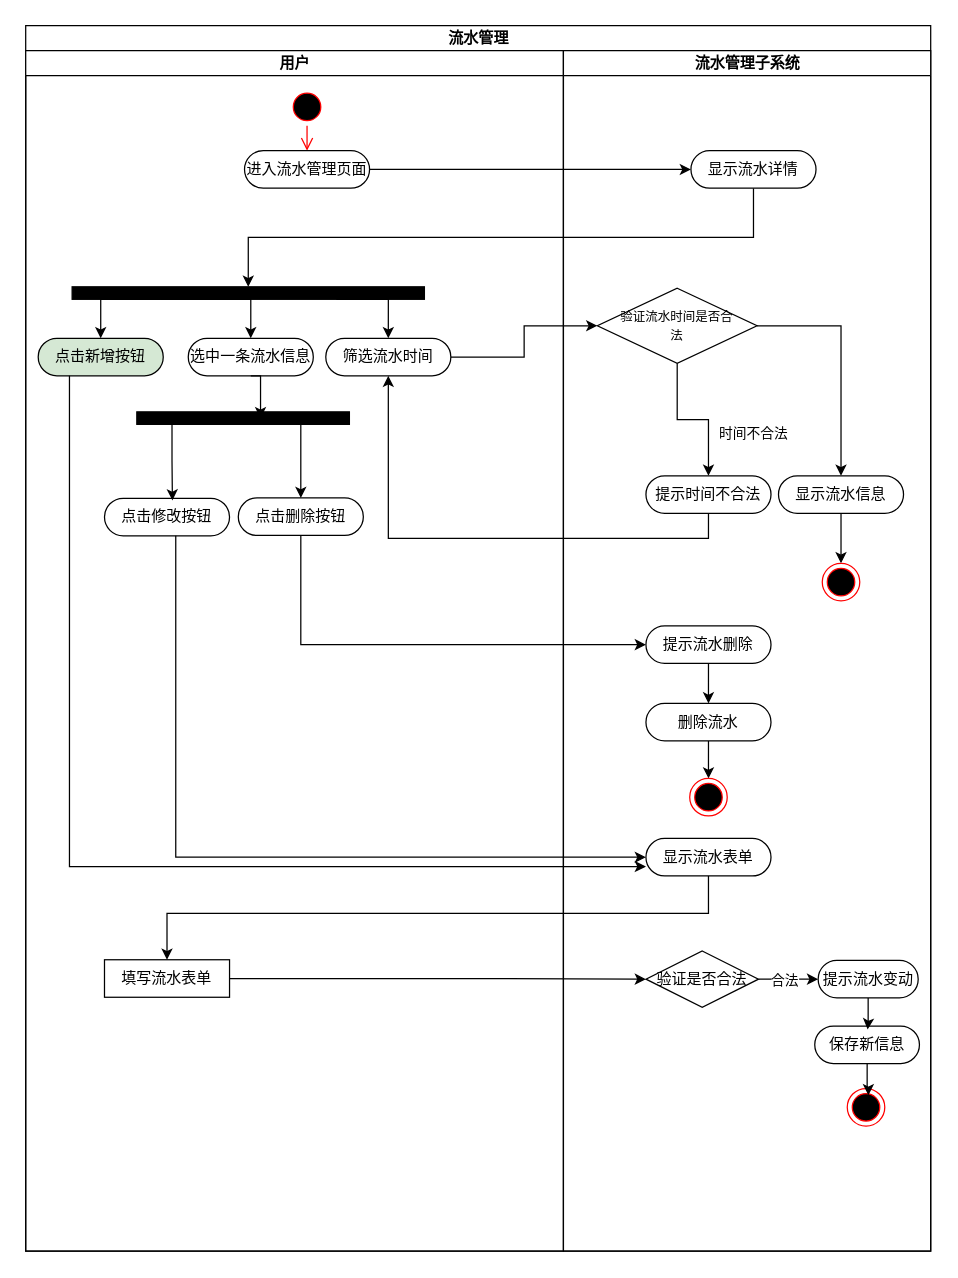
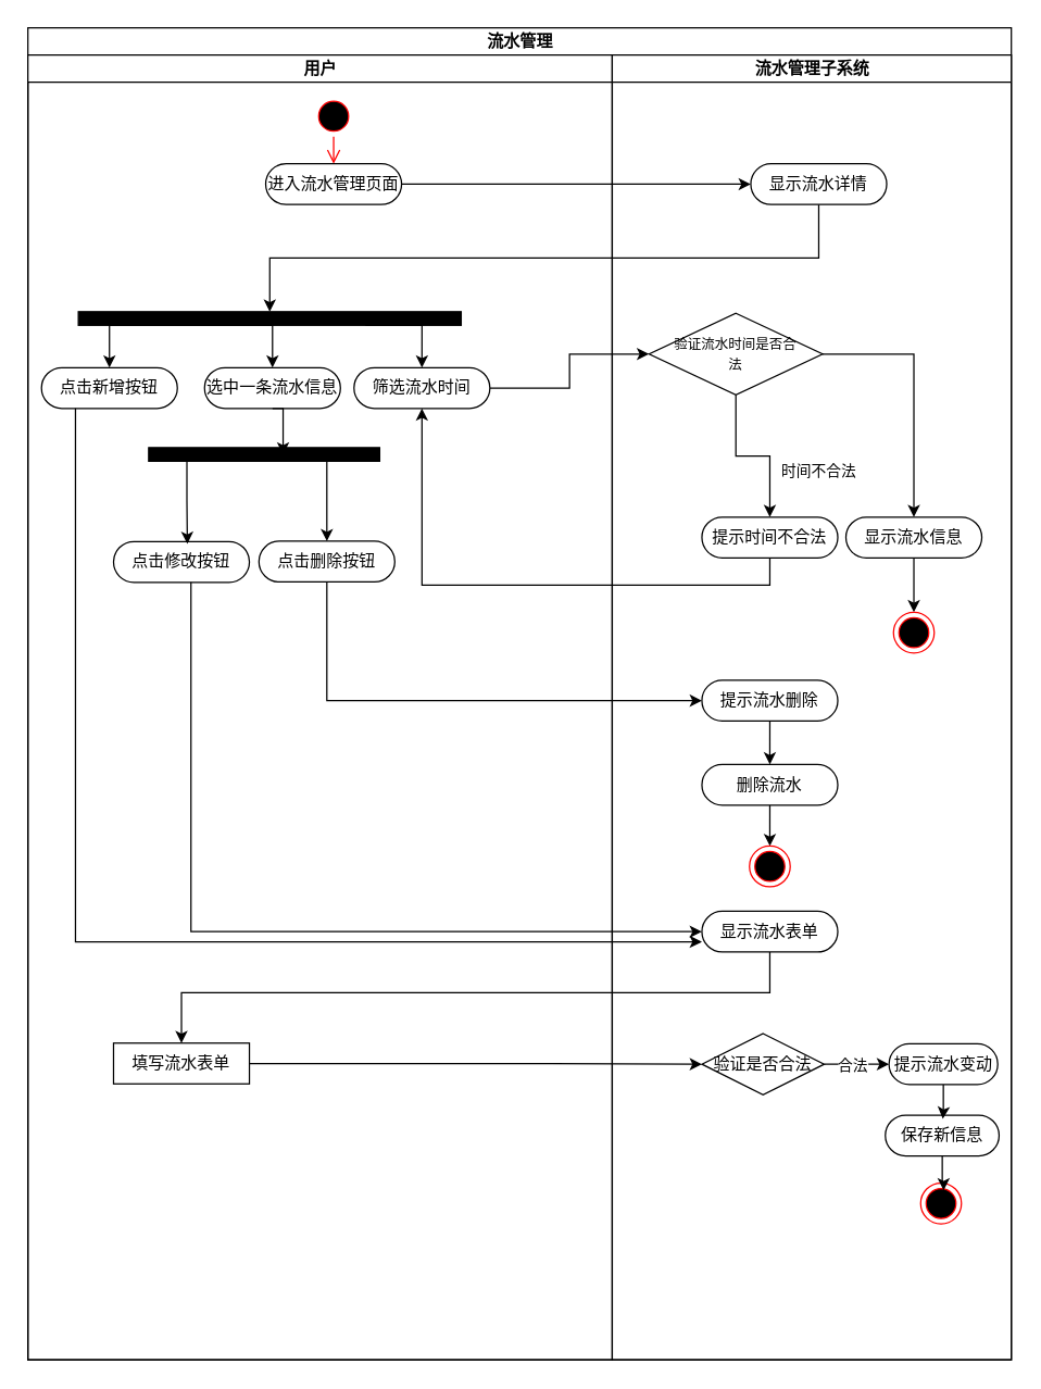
  <mxCell id="0" />
  <mxCell id="1" parent="0" />
  <mxCell id="2" value="流水管理" style="swimlane;childLayout=stackLayout;resizeParent=1;resizeParentMax=0;startSize=20;html=1;" vertex="1" parent="1"><mxGeometry x="20" y="20" width="723.72" height="980" as="geometry" /></mxCell>
  <mxCell id="3" style="edgeStyle=orthogonalEdgeStyle;rounded=0;orthogonalLoop=1;jettySize=auto;html=1;exitX=1;exitY=0.5;exitDx=0;exitDy=0;" edge="1" parent="2" source="9" target="25"><mxGeometry relative="1" as="geometry" /></mxCell>
  <mxCell id="4" style="edgeStyle=orthogonalEdgeStyle;rounded=0;orthogonalLoop=1;jettySize=auto;html=1;exitX=0.5;exitY=1;exitDx=0;exitDy=0;entryX=0.5;entryY=1;entryDx=0;entryDy=0;" edge="1" parent="2" source="25" target="13"><mxGeometry relative="1" as="geometry" /></mxCell>
  <mxCell id="5" style="edgeStyle=orthogonalEdgeStyle;rounded=0;orthogonalLoop=1;jettySize=auto;html=1;entryX=0;entryY=0.5;entryDx=0;entryDy=0;" edge="1" parent="2" source="14" target="28"><mxGeometry relative="1" as="geometry" /></mxCell>
  <mxCell id="6" value="用户" style="swimlane;startSize=20;html=1;" vertex="1" parent="2"><mxGeometry y="20" width="430" height="960" as="geometry" /></mxCell>
  <mxCell id="7" value="" style="ellipse;html=1;shape=startState;fillColor=#000000;strokeColor=#ff0000;" vertex="1" parent="6"><mxGeometry x="209.99" y="30" width="30" height="30" as="geometry" /></mxCell>
  <mxCell id="8" value="" style="edgeStyle=orthogonalEdgeStyle;html=1;verticalAlign=bottom;endArrow=open;endSize=8;strokeColor=#ff0000;rounded=0;" edge="1" source="7" parent="6"><mxGeometry relative="1" as="geometry"><mxPoint x="224.99" y="80" as="targetPoint" /></mxGeometry></mxCell>
  <mxCell id="9" value="进入流水管理页面" style="rounded=1;whiteSpace=wrap;html=1;shadow=0;comic=0;labelBackgroundColor=none;strokeWidth=1;fontFamily=Verdana;fontSize=12;align=center;arcSize=50;" vertex="1" parent="6"><mxGeometry x="174.99" y="80" width="100" height="30" as="geometry" /></mxCell>
  <mxCell id="10" style="edgeStyle=orthogonalEdgeStyle;rounded=0;orthogonalLoop=1;jettySize=auto;html=1;exitX=0.25;exitY=0;exitDx=0;exitDy=0;entryX=0.5;entryY=0;entryDx=0;entryDy=0;" edge="1" parent="6" source="13" target="14"><mxGeometry relative="1" as="geometry"><Array as="points"><mxPoint x="290" y="199" /></Array></mxGeometry></mxCell>
  <mxCell id="11" style="edgeStyle=orthogonalEdgeStyle;rounded=0;orthogonalLoop=1;jettySize=auto;html=1;exitX=0.75;exitY=0;exitDx=0;exitDy=0;entryX=0.5;entryY=0;entryDx=0;entryDy=0;" edge="1" parent="6" source="13" target="15"><mxGeometry relative="1" as="geometry"><Array as="points"><mxPoint x="180" y="199" /></Array></mxGeometry></mxCell>
  <mxCell id="12" style="edgeStyle=orthogonalEdgeStyle;rounded=0;orthogonalLoop=1;jettySize=auto;html=1;exitX=0.75;exitY=0;exitDx=0;exitDy=0;entryX=0.5;entryY=0;entryDx=0;entryDy=0;" edge="1" parent="6" source="13" target="22"><mxGeometry relative="1" as="geometry"><Array as="points"><mxPoint x="60" y="199" /></Array></mxGeometry></mxCell>
  <mxCell id="13" value="" style="whiteSpace=wrap;html=1;rounded=0;shadow=0;comic=0;labelBackgroundColor=none;strokeWidth=1;fillColor=#000000;fontFamily=Verdana;fontSize=12;align=center;rotation=90;direction=south;" vertex="1" parent="6"><mxGeometry x="172.99" y="53" width="10" height="281.71" as="geometry" /></mxCell>
  <mxCell id="14" value="筛选流水时间" style="rounded=1;whiteSpace=wrap;html=1;shadow=0;comic=0;labelBackgroundColor=none;strokeWidth=1;fontFamily=Verdana;fontSize=12;align=center;arcSize=50;" vertex="1" parent="6"><mxGeometry x="239.98" y="230" width="100" height="30" as="geometry" /></mxCell>
  <mxCell id="15" value="选中一条流水信息" style="rounded=1;whiteSpace=wrap;html=1;shadow=0;comic=0;labelBackgroundColor=none;strokeWidth=1;fontFamily=Verdana;fontSize=12;align=center;arcSize=50;" vertex="1" parent="6"><mxGeometry x="130.0" y="230.0" width="100" height="30" as="geometry" /></mxCell>
  <mxCell id="16" style="edgeStyle=orthogonalEdgeStyle;rounded=0;orthogonalLoop=1;jettySize=auto;html=1;exitX=0.25;exitY=0;exitDx=0;exitDy=0;entryX=0.5;entryY=0;entryDx=0;entryDy=0;" edge="1" parent="6" source="17" target="19"><mxGeometry relative="1" as="geometry"><Array as="points"><mxPoint x="220" y="299" /></Array></mxGeometry></mxCell>
  <mxCell id="17" value="" style="whiteSpace=wrap;html=1;rounded=0;shadow=0;comic=0;labelBackgroundColor=none;strokeWidth=1;fillColor=#000000;fontFamily=Verdana;fontSize=12;align=center;rotation=90;direction=south;" vertex="1" parent="6"><mxGeometry x="168.86" y="208.86" width="10" height="170" as="geometry" /></mxCell>
  <mxCell id="18" style="edgeStyle=orthogonalEdgeStyle;rounded=0;orthogonalLoop=1;jettySize=auto;html=1;exitX=0.5;exitY=1;exitDx=0;exitDy=0;entryX=0.418;entryY=0.481;entryDx=0;entryDy=0;entryPerimeter=0;" edge="1" parent="6" source="15" target="17"><mxGeometry relative="1" as="geometry" /></mxCell>
  <mxCell id="19" value="点击删除按钮" style="rounded=1;whiteSpace=wrap;html=1;shadow=0;comic=0;labelBackgroundColor=none;strokeWidth=1;fontFamily=Verdana;fontSize=12;align=center;arcSize=50;" vertex="1" parent="6"><mxGeometry x="170.01" y="357.71" width="100" height="30" as="geometry" /></mxCell>
  <mxCell id="20" value="点击修改按钮" style="rounded=1;whiteSpace=wrap;html=1;shadow=0;comic=0;labelBackgroundColor=none;strokeWidth=1;fontFamily=Verdana;fontSize=12;align=center;arcSize=50;" vertex="1" parent="6"><mxGeometry x="63.01" y="358.0" width="100" height="30" as="geometry" /></mxCell>
  <mxCell id="21" value="填写流水表单" style="whiteSpace=wrap;html=1;shadow=0;comic=0;labelBackgroundColor=none;strokeWidth=1;fontFamily=Verdana;fontSize=12;align=center;arcSize=50;rounded=0;" vertex="1" parent="6"><mxGeometry x="63.01" y="727" width="100" height="30" as="geometry" /></mxCell>
- <mxCell id="22" value="点击新增按钮" style="rounded=1;whiteSpace=wrap;html=1;shadow=0;comic=0;labelBackgroundColor=none;strokeWidth=1;fontFamily=Verdana;fontSize=12;align=center;arcSize=50;fillColor=#d5e8d4;" vertex="1" parent="6"><mxGeometry x="10.0" y="230.0" width="100" height="30" as="geometry" /></mxCell>
+ <mxCell id="22" value="点击新增按钮" style="rounded=1;whiteSpace=wrap;html=1;shadow=0;comic=0;labelBackgroundColor=none;strokeWidth=1;fontFamily=Verdana;fontSize=12;align=center;arcSize=50;" vertex="1" parent="6"><mxGeometry x="10.0" y="230.0" width="100" height="30" as="geometry" /></mxCell>
  <mxCell id="23" style="edgeStyle=orthogonalEdgeStyle;rounded=0;orthogonalLoop=1;jettySize=auto;html=1;exitX=0.75;exitY=0;exitDx=0;exitDy=0;entryX=0.543;entryY=0.056;entryDx=0;entryDy=0;entryPerimeter=0;" edge="1" parent="6" source="17" target="20"><mxGeometry relative="1" as="geometry"><Array as="points"><mxPoint x="117" y="299" /><mxPoint x="117" y="328" /><mxPoint x="117" y="328" /></Array></mxGeometry></mxCell>
  <mxCell id="24" value="流水管理子系统" style="swimlane;startSize=20;html=1;" vertex="1" parent="2"><mxGeometry x="430" y="20" width="293.72" height="960" as="geometry" /></mxCell>
  <mxCell id="25" value="显示流水详情" style="rounded=1;whiteSpace=wrap;html=1;shadow=0;comic=0;labelBackgroundColor=none;strokeWidth=1;fontFamily=Verdana;fontSize=12;align=center;arcSize=50;" vertex="1" parent="24"><mxGeometry x="102.0" y="80" width="100" height="30" as="geometry" /></mxCell>
  <mxCell id="26" style="edgeStyle=orthogonalEdgeStyle;rounded=0;orthogonalLoop=1;jettySize=auto;html=1;exitX=1;exitY=0.5;exitDx=0;exitDy=0;entryX=0.5;entryY=0;entryDx=0;entryDy=0;" edge="1" parent="24" source="28" target="30"><mxGeometry relative="1" as="geometry" /></mxCell>
  <mxCell id="27" style="edgeStyle=orthogonalEdgeStyle;rounded=0;orthogonalLoop=1;jettySize=auto;html=1;exitX=0.5;exitY=1;exitDx=0;exitDy=0;entryX=0.5;entryY=0;entryDx=0;entryDy=0;" edge="1" parent="24" source="28" target="32"><mxGeometry relative="1" as="geometry" /></mxCell>
  <mxCell id="28" value="&lt;font style=&quot;font-size: 10px;&quot;&gt;验证流水时间是否合&lt;br&gt;法&lt;/font&gt;" style="rhombus;whiteSpace=wrap;html=1;" vertex="1" parent="24"><mxGeometry x="27.15" y="190" width="127.71" height="60" as="geometry" /></mxCell>
  <mxCell id="29" style="edgeStyle=orthogonalEdgeStyle;rounded=0;orthogonalLoop=1;jettySize=auto;html=1;" edge="1" parent="24" source="30" target="31"><mxGeometry relative="1" as="geometry" /></mxCell>
  <mxCell id="30" value="显示流水信息" style="rounded=1;whiteSpace=wrap;html=1;shadow=0;comic=0;labelBackgroundColor=none;strokeWidth=1;fontFamily=Verdana;fontSize=12;align=center;arcSize=50;" vertex="1" parent="24"><mxGeometry x="172.0" y="340" width="100" height="30" as="geometry" /></mxCell>
  <mxCell id="31" value="" style="ellipse;html=1;shape=endState;fillColor=#000000;strokeColor=#ff0000;" vertex="1" parent="24"><mxGeometry x="207.0" y="410" width="30" height="30" as="geometry" /></mxCell>
  <mxCell id="32" value="提示时间不合法" style="rounded=1;whiteSpace=wrap;html=1;shadow=0;comic=0;labelBackgroundColor=none;strokeWidth=1;fontFamily=Verdana;fontSize=12;align=center;arcSize=50;" vertex="1" parent="24"><mxGeometry x="66.01" y="340" width="100" height="30" as="geometry" /></mxCell>
  <mxCell id="33" value="时间不合法" style="edgeLabel;html=1;align=center;verticalAlign=middle;resizable=0;points=[];" connectable="0" vertex="1" parent="24"><mxGeometry x="102.003" y="310.001" as="geometry"><mxPoint x="49" y="-5" as="offset" /></mxGeometry></mxCell>
  <mxCell id="34" style="edgeStyle=orthogonalEdgeStyle;rounded=0;orthogonalLoop=1;jettySize=auto;html=1;exitX=0.5;exitY=1;exitDx=0;exitDy=0;" edge="1" parent="24" source="35" target="37"><mxGeometry relative="1" as="geometry" /></mxCell>
  <mxCell id="35" value="提示流水删除" style="rounded=1;whiteSpace=wrap;html=1;shadow=0;comic=0;labelBackgroundColor=none;strokeWidth=1;fontFamily=Verdana;fontSize=12;align=center;arcSize=50;" vertex="1" parent="24"><mxGeometry x="66.01" y="460" width="100" height="30" as="geometry" /></mxCell>
  <mxCell id="36" style="edgeStyle=orthogonalEdgeStyle;rounded=0;orthogonalLoop=1;jettySize=auto;html=1;exitX=0.5;exitY=1;exitDx=0;exitDy=0;" edge="1" parent="24" source="37" target="38"><mxGeometry relative="1" as="geometry" /></mxCell>
  <mxCell id="37" value="删除流水" style="rounded=1;whiteSpace=wrap;html=1;shadow=0;comic=0;labelBackgroundColor=none;strokeWidth=1;fontFamily=Verdana;fontSize=12;align=center;arcSize=50;" vertex="1" parent="24"><mxGeometry x="66.01" y="522" width="100" height="30" as="geometry" /></mxCell>
  <mxCell id="38" value="" style="ellipse;html=1;shape=endState;fillColor=#000000;strokeColor=#ff0000;" vertex="1" parent="24"><mxGeometry x="101.01" y="582" width="30" height="30" as="geometry" /></mxCell>
  <mxCell id="39" value="显示流水表单" style="rounded=1;whiteSpace=wrap;html=1;shadow=0;comic=0;labelBackgroundColor=none;strokeWidth=1;fontFamily=Verdana;fontSize=12;align=center;arcSize=50;" vertex="1" parent="24"><mxGeometry x="66.01" y="630" width="100" height="30" as="geometry" /></mxCell>
  <mxCell id="40" value="验证是否合法" style="rhombus;whiteSpace=wrap;html=1;" vertex="1" parent="24"><mxGeometry x="66.01" y="720" width="90" height="45" as="geometry" /></mxCell>
  <mxCell id="41" value="提示流水变动" style="rounded=1;whiteSpace=wrap;html=1;shadow=0;comic=0;labelBackgroundColor=none;strokeWidth=1;fontFamily=Verdana;fontSize=12;align=center;arcSize=50;" vertex="1" parent="24"><mxGeometry x="203.72" y="727.5" width="80" height="30" as="geometry" /></mxCell>
  <mxCell id="42" style="edgeStyle=orthogonalEdgeStyle;rounded=0;orthogonalLoop=1;jettySize=auto;html=1;entryX=0;entryY=0.5;entryDx=0;entryDy=0;exitX=1;exitY=0.5;exitDx=0;exitDy=0;" edge="1" parent="24" source="40" target="41"><mxGeometry relative="1" as="geometry"><mxPoint x="370.72" y="741.849" as="targetPoint" /><mxPoint x="323.72" y="742.5" as="sourcePoint" /></mxGeometry></mxCell>
  <mxCell id="43" value="合法" style="edgeLabel;html=1;align=center;verticalAlign=middle;resizable=0;points=[];" vertex="1" connectable="0" parent="42"><mxGeometry x="-0.15" y="-1" relative="1" as="geometry"><mxPoint as="offset" /></mxGeometry></mxCell>
  <mxCell id="44" value="保存新信息" style="rounded=1;whiteSpace=wrap;html=1;shadow=0;comic=0;labelBackgroundColor=none;strokeWidth=1;fontFamily=Verdana;fontSize=12;align=center;arcSize=50;" vertex="1" parent="24"><mxGeometry x="201" y="780" width="83.72" height="30" as="geometry" /></mxCell>
  <mxCell id="45" style="edgeStyle=orthogonalEdgeStyle;rounded=0;orthogonalLoop=1;jettySize=auto;html=1;entryX=0.505;entryY=0.093;entryDx=0;entryDy=0;entryPerimeter=0;" edge="1" parent="24" source="41" target="44"><mxGeometry relative="1" as="geometry" /></mxCell>
  <mxCell id="46" value="" style="ellipse;html=1;shape=endState;fillColor=#000000;strokeColor=#ff0000;" vertex="1" parent="24"><mxGeometry x="227.0" y="830" width="30" height="30" as="geometry" /></mxCell>
  <mxCell id="47" style="edgeStyle=orthogonalEdgeStyle;rounded=0;orthogonalLoop=1;jettySize=auto;html=1;entryX=0.564;entryY=0.179;entryDx=0;entryDy=0;entryPerimeter=0;" edge="1" parent="24" source="44" target="46"><mxGeometry relative="1" as="geometry" /></mxCell>
  <mxCell id="48" style="edgeStyle=orthogonalEdgeStyle;rounded=0;orthogonalLoop=1;jettySize=auto;html=1;exitX=0.5;exitY=1;exitDx=0;exitDy=0;entryX=0.5;entryY=1;entryDx=0;entryDy=0;" edge="1" parent="2" source="32" target="14"><mxGeometry relative="1" as="geometry" /></mxCell>
  <mxCell id="49" style="edgeStyle=orthogonalEdgeStyle;rounded=0;orthogonalLoop=1;jettySize=auto;html=1;exitX=0.5;exitY=1;exitDx=0;exitDy=0;entryX=0;entryY=0.5;entryDx=0;entryDy=0;" edge="1" parent="2" source="19" target="35"><mxGeometry relative="1" as="geometry" /></mxCell>
  <mxCell id="50" style="edgeStyle=orthogonalEdgeStyle;rounded=0;orthogonalLoop=1;jettySize=auto;html=1;entryX=0.5;entryY=0;entryDx=0;entryDy=0;" edge="1" parent="2" source="39" target="21"><mxGeometry relative="1" as="geometry"><Array as="points"><mxPoint x="546" y="710" /><mxPoint x="113" y="710" /></Array></mxGeometry></mxCell>
  <mxCell id="51" style="edgeStyle=orthogonalEdgeStyle;rounded=0;orthogonalLoop=1;jettySize=auto;html=1;entryX=0;entryY=0.5;entryDx=0;entryDy=0;" edge="1" parent="2" source="21" target="40"><mxGeometry relative="1" as="geometry" /></mxCell>
  <mxCell id="52" style="edgeStyle=orthogonalEdgeStyle;rounded=0;orthogonalLoop=1;jettySize=auto;html=1;entryX=0;entryY=0.5;entryDx=0;entryDy=0;" edge="1" parent="2" source="20" target="39"><mxGeometry relative="1" as="geometry"><Array as="points"><mxPoint x="120" y="665" /></Array></mxGeometry></mxCell>
  <mxCell id="53" style="edgeStyle=orthogonalEdgeStyle;rounded=0;orthogonalLoop=1;jettySize=auto;html=1;exitX=0.25;exitY=1;exitDx=0;exitDy=0;entryX=0;entryY=0.75;entryDx=0;entryDy=0;" edge="1" parent="2" source="22" target="39"><mxGeometry relative="1" as="geometry" /></mxCell>
